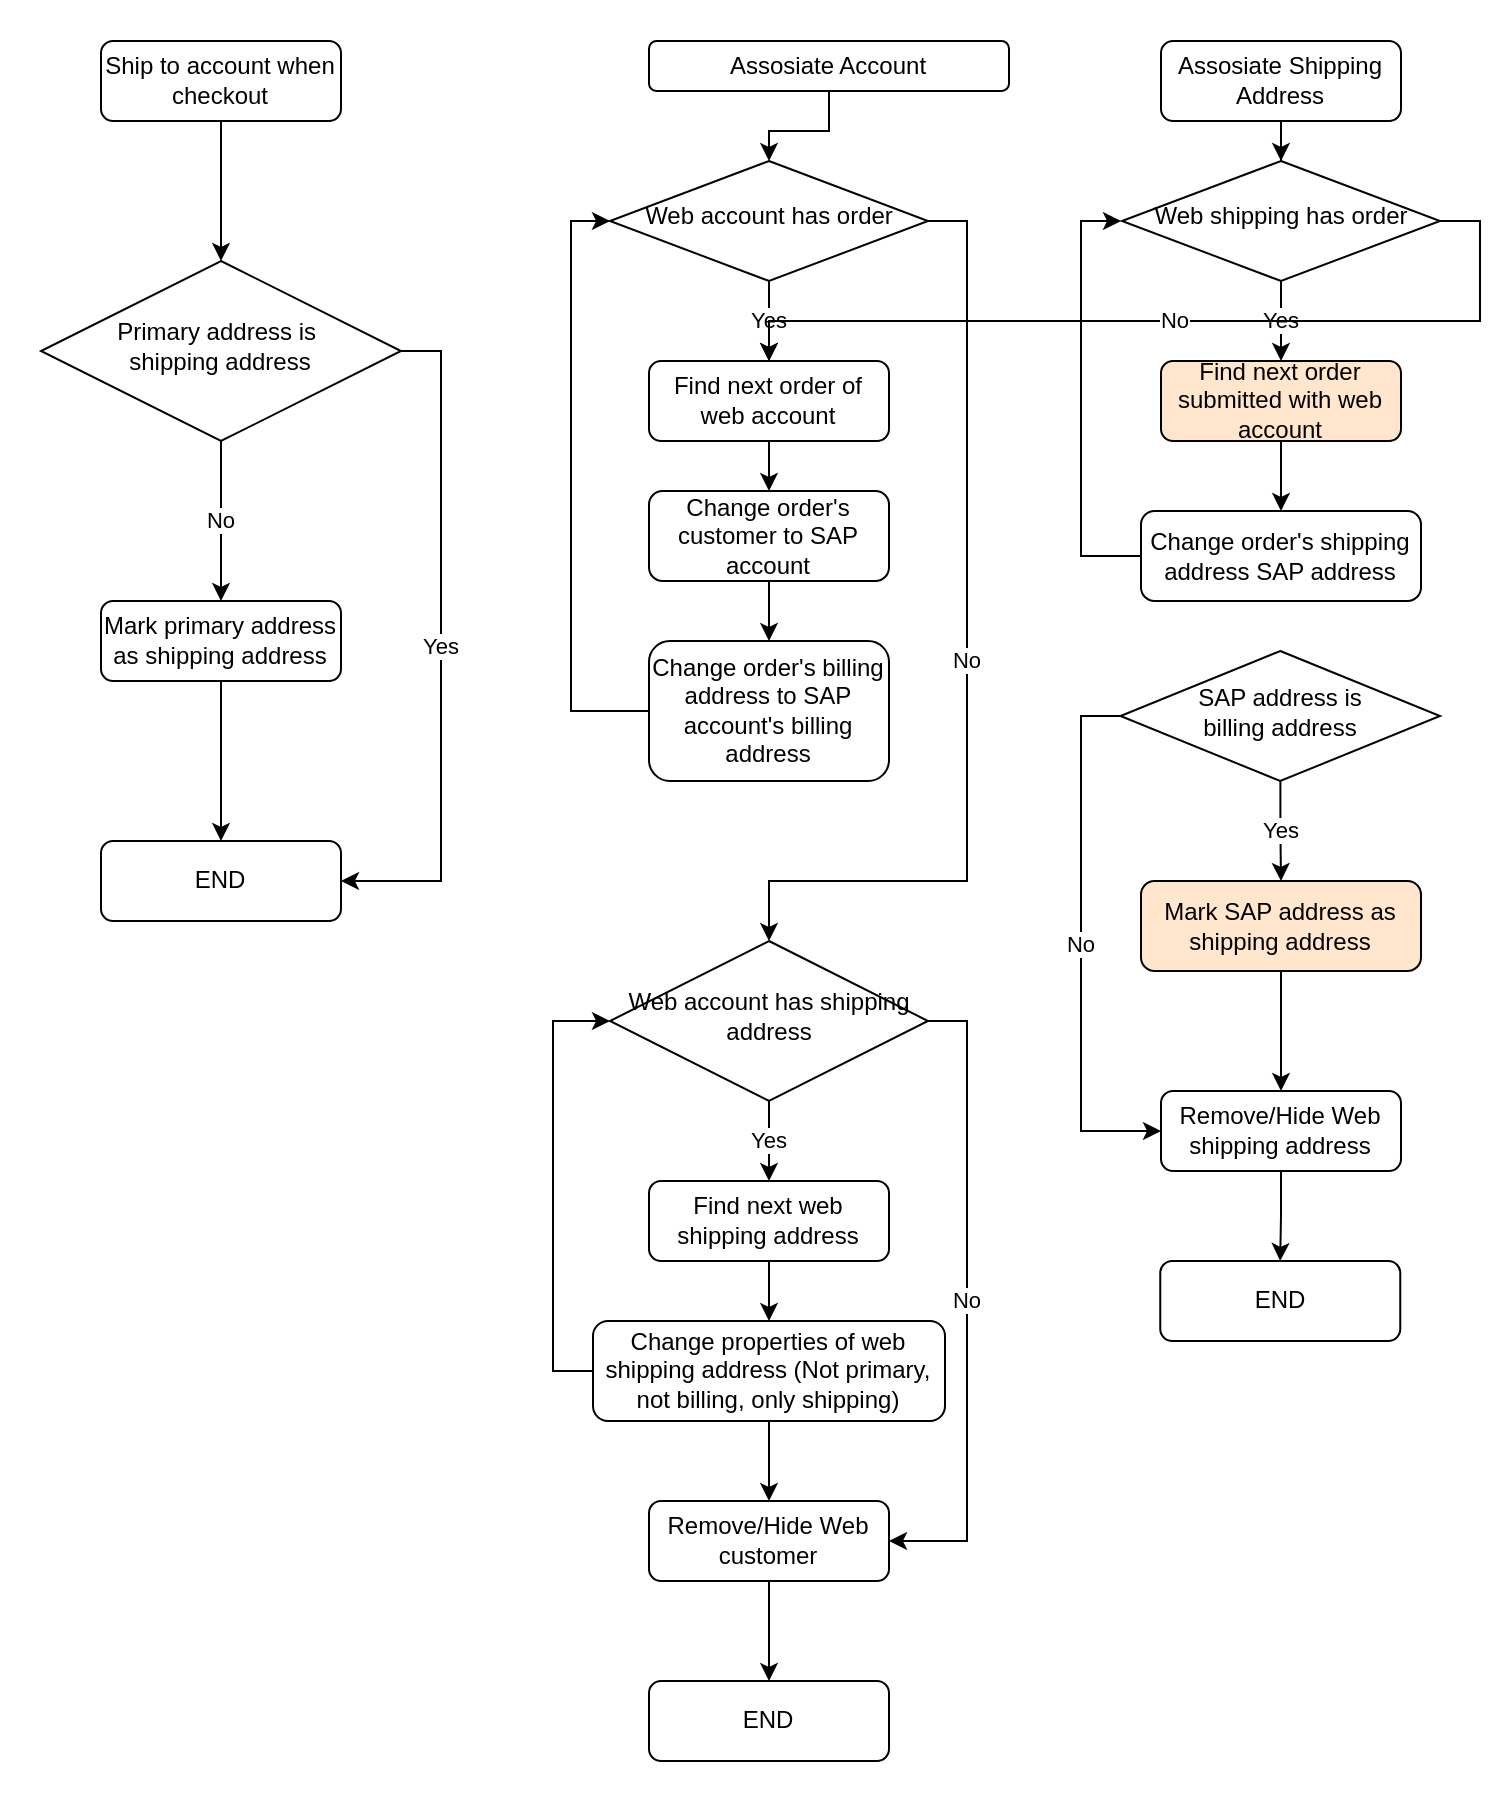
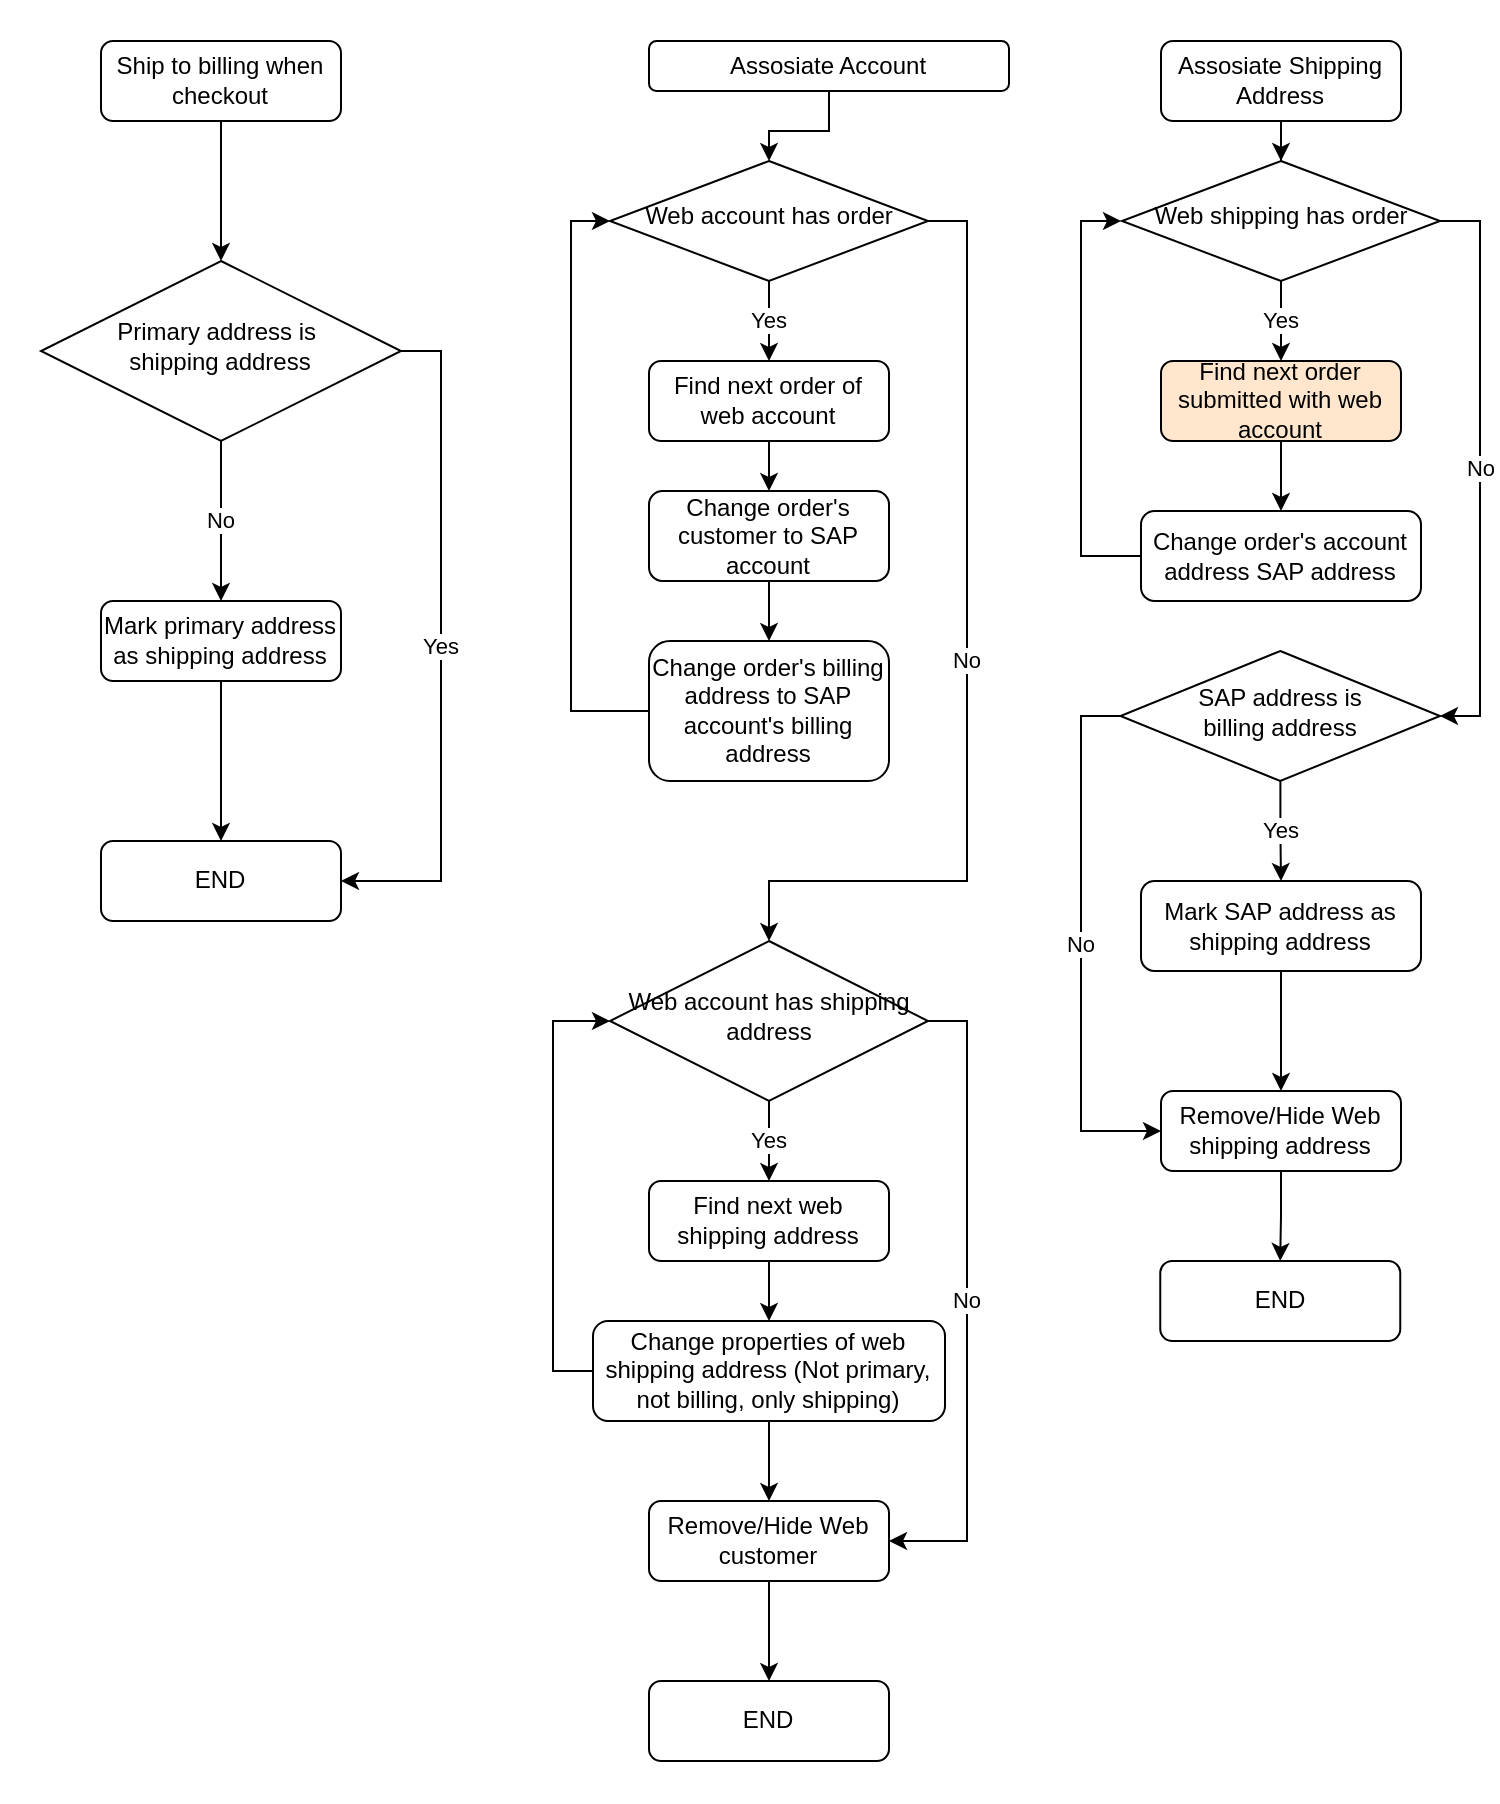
  <mxCell id="0" />
  <mxCell id="1" parent="0" />
  <mxCell id="2" style="edgeStyle=orthogonalEdgeStyle;rounded=0;orthogonalLoop=1;jettySize=auto;html=1;" parent="1" source="3" target="6" edge="1"><mxGeometry relative="1" as="geometry" /></mxCell>
- <mxCell id="3" value="Ship to account when checkout" style="rounded=1;whiteSpace=wrap;html=1;fontSize=12;glass=0;strokeWidth=1;shadow=0;" parent="1" vertex="1"><mxGeometry x="50" y="20" width="120" height="40" as="geometry" /></mxCell>
+ <mxCell id="3" value="Ship to billing when checkout" style="rounded=1;whiteSpace=wrap;html=1;fontSize=12;glass=0;strokeWidth=1;shadow=0;" parent="1" vertex="1"><mxGeometry x="50" y="20" width="120" height="40" as="geometry" /></mxCell>
  <mxCell id="4" value="No" style="edgeStyle=orthogonalEdgeStyle;rounded=0;orthogonalLoop=1;jettySize=auto;html=1;" parent="1" source="6" target="8" edge="1"><mxGeometry relative="1" as="geometry" /></mxCell>
  <mxCell id="5" value="Yes" style="edgeStyle=orthogonalEdgeStyle;rounded=0;orthogonalLoop=1;jettySize=auto;html=1;entryX=1;entryY=0.5;entryDx=0;entryDy=0;exitX=1;exitY=0.5;exitDx=0;exitDy=0;" parent="1" source="6" target="9" edge="1"><mxGeometry relative="1" as="geometry"><mxPoint x="240" y="440" as="targetPoint" /><Array as="points"><mxPoint x="220" y="175" /><mxPoint x="220" y="440" /></Array></mxGeometry></mxCell>
  <mxCell id="6" value="Primary address is&amp;nbsp;&lt;br&gt;shipping address" style="rhombus;whiteSpace=wrap;html=1;shadow=0;fontFamily=Helvetica;fontSize=12;align=center;strokeWidth=1;spacing=6;spacingTop=-4;" parent="1" vertex="1"><mxGeometry x="20" y="130" width="180" height="90" as="geometry" /></mxCell>
  <mxCell id="7" style="edgeStyle=orthogonalEdgeStyle;rounded=0;orthogonalLoop=1;jettySize=auto;html=1;" parent="1" source="8" target="9" edge="1"><mxGeometry relative="1" as="geometry" /></mxCell>
  <mxCell id="8" value="Mark primary address as shipping address" style="rounded=1;whiteSpace=wrap;html=1;fontSize=12;glass=0;strokeWidth=1;shadow=0;" parent="1" vertex="1"><mxGeometry x="50" y="300" width="120" height="40" as="geometry" /></mxCell>
  <mxCell id="9" value="END" style="rounded=1;whiteSpace=wrap;html=1;fontSize=12;glass=0;strokeWidth=1;shadow=0;" parent="1" vertex="1"><mxGeometry x="50" y="420" width="120" height="40" as="geometry" /></mxCell>
  <mxCell id="10" value="" style="edgeStyle=orthogonalEdgeStyle;rounded=0;orthogonalLoop=1;jettySize=auto;html=1;" parent="1" source="11" target="20" edge="1"><mxGeometry relative="1" as="geometry" /></mxCell>
  <mxCell id="11" value="Assosiate Account" style="rounded=1;whiteSpace=wrap;html=1;fontSize=12;glass=0;strokeWidth=1;shadow=0;" parent="1" vertex="1"><mxGeometry x="324" y="20" width="180" height="25" as="geometry" /></mxCell>
  <mxCell id="12" value="" style="edgeStyle=orthogonalEdgeStyle;rounded=0;orthogonalLoop=1;jettySize=auto;html=1;" parent="1" source="13" target="15" edge="1"><mxGeometry relative="1" as="geometry" /></mxCell>
  <mxCell id="13" value="Find next order of web account" style="rounded=1;whiteSpace=wrap;html=1;fontSize=12;glass=0;strokeWidth=1;shadow=0;" parent="1" vertex="1"><mxGeometry x="324" y="180" width="120" height="40" as="geometry" /></mxCell>
  <mxCell id="14" value="" style="edgeStyle=orthogonalEdgeStyle;rounded=0;orthogonalLoop=1;jettySize=auto;html=1;" parent="1" source="15" target="17" edge="1"><mxGeometry relative="1" as="geometry" /></mxCell>
  <mxCell id="15" value="Change order's customer to SAP account" style="rounded=1;whiteSpace=wrap;html=1;fontSize=12;glass=0;strokeWidth=1;shadow=0;" parent="1" vertex="1"><mxGeometry x="324" y="245" width="120" height="45" as="geometry" /></mxCell>
  <mxCell id="16" style="edgeStyle=orthogonalEdgeStyle;rounded=0;orthogonalLoop=1;jettySize=auto;html=1;entryX=0;entryY=0.5;entryDx=0;entryDy=0;" parent="1" source="17" target="20" edge="1"><mxGeometry relative="1" as="geometry"><Array as="points"><mxPoint x="285" y="355" /><mxPoint x="285" y="110" /></Array></mxGeometry></mxCell>
  <mxCell id="17" value="Change order's billing address to SAP account's billing address&lt;br&gt;" style="rounded=1;whiteSpace=wrap;html=1;fontSize=12;glass=0;strokeWidth=1;shadow=0;" parent="1" vertex="1"><mxGeometry x="324" y="320" width="120" height="70" as="geometry" /></mxCell>
  <mxCell id="18" value="Yes" style="edgeStyle=orthogonalEdgeStyle;rounded=0;orthogonalLoop=1;jettySize=auto;html=1;" parent="1" source="20" target="13" edge="1"><mxGeometry relative="1" as="geometry" /></mxCell>
  <mxCell id="19" value="No" style="edgeStyle=orthogonalEdgeStyle;rounded=0;orthogonalLoop=1;jettySize=auto;html=1;entryX=0.5;entryY=0;entryDx=0;entryDy=0;" parent="1" source="20" target="23" edge="1"><mxGeometry relative="1" as="geometry"><mxPoint x="490" y="460" as="targetPoint" /><Array as="points"><mxPoint x="483" y="110" /><mxPoint x="483" y="440" /><mxPoint x="384" y="440" /></Array></mxGeometry></mxCell>
  <mxCell id="20" value="Web account has order" style="rhombus;whiteSpace=wrap;html=1;shadow=0;fontFamily=Helvetica;fontSize=12;align=center;strokeWidth=1;spacing=6;spacingTop=-4;" parent="1" vertex="1"><mxGeometry x="304.5" y="80" width="159" height="60" as="geometry" /></mxCell>
  <mxCell id="21" value="Yes" style="edgeStyle=orthogonalEdgeStyle;rounded=0;orthogonalLoop=1;jettySize=auto;html=1;" parent="1" source="23" target="25" edge="1"><mxGeometry relative="1" as="geometry" /></mxCell>
  <mxCell id="22" value="No" style="edgeStyle=orthogonalEdgeStyle;rounded=0;orthogonalLoop=1;jettySize=auto;html=1;entryX=1;entryY=0.5;entryDx=0;entryDy=0;" parent="1" source="23" target="30" edge="1"><mxGeometry relative="1" as="geometry"><Array as="points"><mxPoint x="483" y="510" /><mxPoint x="483" y="770" /></Array></mxGeometry></mxCell>
  <mxCell id="23" value="Web account has shipping address" style="rhombus;whiteSpace=wrap;html=1;shadow=0;fontFamily=Helvetica;fontSize=12;align=center;strokeWidth=1;spacing=6;spacingTop=-4;" parent="1" vertex="1"><mxGeometry x="304.5" y="470" width="159" height="80" as="geometry" /></mxCell>
  <mxCell id="24" value="" style="edgeStyle=orthogonalEdgeStyle;rounded=0;orthogonalLoop=1;jettySize=auto;html=1;" parent="1" source="25" target="28" edge="1"><mxGeometry relative="1" as="geometry" /></mxCell>
  <mxCell id="25" value="Find next web shipping address" style="rounded=1;whiteSpace=wrap;html=1;fontSize=12;glass=0;strokeWidth=1;shadow=0;" parent="1" vertex="1"><mxGeometry x="324" y="590" width="120" height="40" as="geometry" /></mxCell>
  <mxCell id="26" style="edgeStyle=orthogonalEdgeStyle;rounded=0;orthogonalLoop=1;jettySize=auto;html=1;entryX=0;entryY=0.5;entryDx=0;entryDy=0;" parent="1" source="28" target="23" edge="1"><mxGeometry relative="1" as="geometry"><Array as="points"><mxPoint x="276" y="685" /><mxPoint x="276" y="510" /></Array></mxGeometry></mxCell>
  <mxCell id="27" value="" style="edgeStyle=orthogonalEdgeStyle;rounded=0;orthogonalLoop=1;jettySize=auto;html=1;" parent="1" source="28" target="30" edge="1"><mxGeometry relative="1" as="geometry" /></mxCell>
  <mxCell id="28" value="Change properties of web shipping address (Not primary, not billing, only shipping)" style="rounded=1;whiteSpace=wrap;html=1;fontSize=12;glass=0;strokeWidth=1;shadow=0;" parent="1" vertex="1"><mxGeometry x="296" y="660" width="176" height="50" as="geometry" /></mxCell>
  <mxCell id="29" value="" style="edgeStyle=orthogonalEdgeStyle;rounded=0;orthogonalLoop=1;jettySize=auto;html=1;" parent="1" source="30" target="48" edge="1"><mxGeometry relative="1" as="geometry" /></mxCell>
  <mxCell id="30" value="Remove/Hide Web customer" style="rounded=1;whiteSpace=wrap;html=1;fontSize=12;glass=0;strokeWidth=1;shadow=0;" parent="1" vertex="1"><mxGeometry x="324" y="750" width="120" height="40" as="geometry" /></mxCell>
  <mxCell id="31" value="" style="edgeStyle=orthogonalEdgeStyle;rounded=0;orthogonalLoop=1;jettySize=auto;html=1;" parent="1" source="32" target="35" edge="1"><mxGeometry relative="1" as="geometry" /></mxCell>
  <mxCell id="32" value="Assosiate Shipping Address&lt;br&gt;" style="rounded=1;whiteSpace=wrap;html=1;fontSize=12;glass=0;strokeWidth=1;shadow=0;" parent="1" vertex="1"><mxGeometry x="580" y="20" width="120" height="40" as="geometry" /></mxCell>
  <mxCell id="33" value="Yes" style="edgeStyle=orthogonalEdgeStyle;rounded=0;orthogonalLoop=1;jettySize=auto;html=1;" parent="1" source="35" target="37" edge="1"><mxGeometry relative="1" as="geometry" /></mxCell>
- <mxCell id="34" value="No" style="edgeStyle=orthogonalEdgeStyle;rounded=0;orthogonalLoop=1;jettySize=auto;html=1;exitX=1;exitY=0.5;exitDx=0;exitDy=0;" parent="1" source="35" target="13" edge="1"><mxGeometry relative="1" as="geometry" /></mxCell>
+ <mxCell id="34" value="No" style="edgeStyle=orthogonalEdgeStyle;rounded=0;orthogonalLoop=1;jettySize=auto;html=1;exitX=1;exitY=0.5;exitDx=0;exitDy=0;entryX=1;entryY=0.5;entryDx=0;entryDy=0;" parent="1" source="35" target="42" edge="1"><mxGeometry relative="1" as="geometry" /></mxCell>
  <mxCell id="35" value="Web shipping has order" style="rhombus;whiteSpace=wrap;html=1;shadow=0;fontFamily=Helvetica;fontSize=12;align=center;strokeWidth=1;spacing=6;spacingTop=-4;" parent="1" vertex="1"><mxGeometry x="560.5" y="80" width="159" height="60" as="geometry" /></mxCell>
  <mxCell id="36" value="" style="edgeStyle=orthogonalEdgeStyle;rounded=0;orthogonalLoop=1;jettySize=auto;html=1;" parent="1" source="37" target="39" edge="1"><mxGeometry relative="1" as="geometry" /></mxCell>
  <mxCell id="37" value="Find next order submitted with web account" style="rounded=1;whiteSpace=wrap;html=1;fontSize=12;glass=0;strokeWidth=1;shadow=0;fillColor=#ffe6cc;" parent="1" vertex="1"><mxGeometry x="580" y="180" width="120" height="40" as="geometry" /></mxCell>
  <mxCell id="38" style="edgeStyle=orthogonalEdgeStyle;rounded=0;orthogonalLoop=1;jettySize=auto;html=1;" parent="1" source="39" edge="1"><mxGeometry relative="1" as="geometry"><mxPoint x="560" y="110" as="targetPoint" /><Array as="points"><mxPoint x="540" y="278" /><mxPoint x="540" y="110" /></Array></mxGeometry></mxCell>
- <mxCell id="39" value="Change order's shipping address SAP address" style="rounded=1;whiteSpace=wrap;html=1;fontSize=12;glass=0;strokeWidth=1;shadow=0;" parent="1" vertex="1"><mxGeometry x="570" y="255" width="140" height="45" as="geometry" /></mxCell>
+ <mxCell id="39" value="Change order's account address SAP address" style="rounded=1;whiteSpace=wrap;html=1;fontSize=12;glass=0;strokeWidth=1;shadow=0;" parent="1" vertex="1"><mxGeometry x="570" y="255" width="140" height="45" as="geometry" /></mxCell>
  <mxCell id="40" value="Yes" style="edgeStyle=orthogonalEdgeStyle;rounded=0;orthogonalLoop=1;jettySize=auto;html=1;" parent="1" source="42" target="44" edge="1"><mxGeometry relative="1" as="geometry" /></mxCell>
  <mxCell id="41" value="No" style="edgeStyle=orthogonalEdgeStyle;rounded=0;orthogonalLoop=1;jettySize=auto;html=1;entryX=0;entryY=0.5;entryDx=0;entryDy=0;" parent="1" source="42" target="46" edge="1"><mxGeometry relative="1" as="geometry"><mxPoint x="520" y="570" as="targetPoint" /><Array as="points"><mxPoint x="540" y="358" /><mxPoint x="540" y="565" /></Array></mxGeometry></mxCell>
  <mxCell id="42" value="SAP address is &lt;br&gt;billing address" style="rhombus;whiteSpace=wrap;html=1;shadow=0;fontFamily=Helvetica;fontSize=12;align=center;strokeWidth=1;spacing=6;spacingTop=-4;" parent="1" vertex="1"><mxGeometry x="559.75" y="325" width="159.75" height="65" as="geometry" /></mxCell>
  <mxCell id="43" value="" style="edgeStyle=orthogonalEdgeStyle;rounded=0;orthogonalLoop=1;jettySize=auto;html=1;" parent="1" source="44" target="46" edge="1"><mxGeometry relative="1" as="geometry" /></mxCell>
- <mxCell id="44" value="Mark SAP address as shipping address" style="rounded=1;whiteSpace=wrap;html=1;fontSize=12;glass=0;strokeWidth=1;shadow=0;fillColor=#ffe6cc;" parent="1" vertex="1"><mxGeometry x="570" y="440" width="140" height="45" as="geometry" /></mxCell>
+ <mxCell id="44" value="Mark SAP address as shipping address" style="rounded=1;whiteSpace=wrap;html=1;fontSize=12;glass=0;strokeWidth=1;shadow=0;" parent="1" vertex="1"><mxGeometry x="570" y="440" width="140" height="45" as="geometry" /></mxCell>
  <mxCell id="45" value="" style="edgeStyle=orthogonalEdgeStyle;rounded=0;orthogonalLoop=1;jettySize=auto;html=1;" parent="1" source="46" target="47" edge="1"><mxGeometry relative="1" as="geometry" /></mxCell>
  <mxCell id="46" value="Remove/Hide Web shipping address" style="rounded=1;whiteSpace=wrap;html=1;fontSize=12;glass=0;strokeWidth=1;shadow=0;" parent="1" vertex="1"><mxGeometry x="580" y="545" width="120" height="40" as="geometry" /></mxCell>
  <mxCell id="47" value="END" style="rounded=1;whiteSpace=wrap;html=1;fontSize=12;glass=0;strokeWidth=1;shadow=0;" parent="1" vertex="1"><mxGeometry x="579.63" y="630" width="120" height="40" as="geometry" /></mxCell>
  <mxCell id="48" value="END" style="rounded=1;whiteSpace=wrap;html=1;fontSize=12;glass=0;strokeWidth=1;shadow=0;" parent="1" vertex="1"><mxGeometry x="324" y="840" width="120" height="40" as="geometry" /></mxCell>
